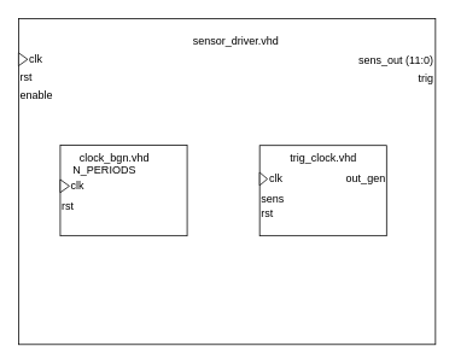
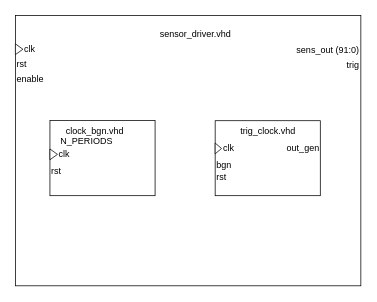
  <mxCell id="0" />
  <mxCell id="1" parent="0" />
  <mxCell id="2" value="" style="rounded=0;whiteSpace=wrap;html=1;" vertex="1" parent="1"><mxGeometry x="20" y="20" width="460" height="360" as="geometry" /></mxCell>
  <mxCell id="3" value="sensor_driver.vhd" style="text;html=1;align=center;verticalAlign=middle;whiteSpace=wrap;rounded=0;" vertex="1" parent="1"><mxGeometry x="230" y="30" width="60" height="30" as="geometry" /></mxCell>
  <mxCell id="4" value="clk" style="text;html=1;align=left;verticalAlign=middle;whiteSpace=wrap;rounded=0;" vertex="1" parent="1"><mxGeometry x="30" y="50" width="60" height="30" as="geometry" /></mxCell>
  <mxCell id="5" value="rst" style="text;html=1;align=left;verticalAlign=middle;whiteSpace=wrap;rounded=0;" vertex="1" parent="1"><mxGeometry x="20" y="70" width="60" height="30" as="geometry" /></mxCell>
  <mxCell id="6" value="enable" style="text;html=1;align=left;verticalAlign=middle;whiteSpace=wrap;rounded=0;" vertex="1" parent="1"><mxGeometry x="20" y="90" width="60" height="30" as="geometry" /></mxCell>
  <mxCell id="7" value="" style="triangle;whiteSpace=wrap;html=1;fontFamily=Helvetica;fontSize=11;fontColor=default;labelBackgroundColor=default;" vertex="1" parent="1"><mxGeometry x="20" y="57.83" width="10" height="14.34" as="geometry" /></mxCell>
  <mxCell id="8" value="trig" style="text;html=1;align=right;verticalAlign=middle;whiteSpace=wrap;rounded=0;" vertex="1" parent="1"><mxGeometry x="456" y="72.17" width="24" height="30" as="geometry" /></mxCell>
- <mxCell id="9" value="sens_out (11:0)" style="text;html=1;align=right;verticalAlign=middle;whiteSpace=wrap;rounded=0;" vertex="1" parent="1"><mxGeometry x="390" y="52" width="90" height="30" as="geometry" /></mxCell>
+ <mxCell id="9" value="sens_out (91:0)" style="text;html=1;align=right;verticalAlign=middle;whiteSpace=wrap;rounded=0;" vertex="1" parent="1"><mxGeometry x="390" y="52" width="90" height="30" as="geometry" /></mxCell>
  <mxCell id="10" value="" style="group;movable=1;resizable=1;rotatable=1;deletable=1;editable=1;locked=0;connectable=1;" vertex="1" connectable="0" parent="1"><mxGeometry x="66" y="160" width="140" height="100" as="geometry" /></mxCell>
  <mxCell id="11" value="" style="rounded=0;whiteSpace=wrap;html=1;container=0;movable=1;resizable=1;rotatable=1;deletable=1;editable=1;locked=0;connectable=1;" vertex="1" parent="10"><mxGeometry width="140" height="100" as="geometry" /></mxCell>
  <mxCell id="12" value="clock_bgn.vhd" style="text;html=1;align=center;verticalAlign=middle;whiteSpace=wrap;rounded=0;container=0;movable=1;resizable=1;rotatable=1;deletable=1;editable=1;locked=0;connectable=1;" vertex="1" parent="10"><mxGeometry x="30" width="60" height="30" as="geometry" /></mxCell>
  <mxCell id="13" value="N_PERIODS" style="text;html=1;align=center;verticalAlign=middle;whiteSpace=wrap;rounded=0;container=0;movable=1;resizable=1;rotatable=1;deletable=1;editable=1;locked=0;connectable=1;" vertex="1" parent="10"><mxGeometry x="19" y="13.17" width="60" height="30" as="geometry" /></mxCell>
  <mxCell id="14" value="clk" style="text;html=1;align=left;verticalAlign=middle;whiteSpace=wrap;rounded=0;container=0;movable=1;resizable=1;rotatable=1;deletable=1;editable=1;locked=0;connectable=1;" vertex="1" parent="10"><mxGeometry x="10" y="30.0" width="60" height="30" as="geometry" /></mxCell>
  <mxCell id="15" value="" style="triangle;whiteSpace=wrap;html=1;fontFamily=Helvetica;fontSize=11;fontColor=default;labelBackgroundColor=default;container=0;movable=1;resizable=1;rotatable=1;deletable=1;editable=1;locked=0;connectable=1;" vertex="1" parent="10"><mxGeometry y="37.83" width="10" height="14.34" as="geometry" /></mxCell>
  <mxCell id="16" value="rst" style="text;html=1;align=left;verticalAlign=middle;whiteSpace=wrap;rounded=0;container=0;movable=1;resizable=1;rotatable=1;deletable=1;editable=1;locked=0;connectable=1;" vertex="1" parent="10"><mxGeometry y="52.17" width="60" height="30" as="geometry" /></mxCell>
  <mxCell id="17" value="" style="group;movable=1;resizable=1;rotatable=1;deletable=1;editable=1;locked=0;connectable=1;" vertex="1" connectable="0" parent="1"><mxGeometry x="286" y="160" width="141" height="100" as="geometry" /></mxCell>
  <mxCell id="18" value="" style="rounded=0;whiteSpace=wrap;html=1;movable=1;resizable=1;rotatable=1;deletable=1;editable=1;locked=0;connectable=1;" vertex="1" parent="17"><mxGeometry y="0.17" width="140" height="99.83" as="geometry" /></mxCell>
  <mxCell id="19" value="trig_clock.vhd" style="text;html=1;align=center;verticalAlign=middle;whiteSpace=wrap;rounded=0;movable=1;resizable=1;rotatable=1;deletable=1;editable=1;locked=0;connectable=1;" vertex="1" parent="17"><mxGeometry x="44.5" width="51" height="29.949" as="geometry" /></mxCell>
  <mxCell id="20" value="clk" style="text;html=1;align=left;verticalAlign=middle;whiteSpace=wrap;rounded=0;movable=1;resizable=1;rotatable=1;deletable=1;editable=1;locked=0;connectable=1;" vertex="1" parent="17"><mxGeometry x="8.5" y="22.132" width="51" height="29.949" as="geometry" /></mxCell>
  <mxCell id="21" value="" style="triangle;whiteSpace=wrap;html=1;fontFamily=Helvetica;fontSize=11;fontColor=default;labelBackgroundColor=default;movable=1;resizable=1;rotatable=1;deletable=1;editable=1;locked=0;connectable=1;" vertex="1" parent="17"><mxGeometry y="29.949" width="8.5" height="14.316" as="geometry" /></mxCell>
- <mxCell id="22" value="sens" style="text;html=1;align=left;verticalAlign=middle;whiteSpace=wrap;rounded=0;movable=1;resizable=1;rotatable=1;deletable=1;editable=1;locked=0;connectable=1;" vertex="1" parent="17"><mxGeometry y="44.265" width="51" height="29.949" as="geometry" /></mxCell>
+ <mxCell id="22" value="bgn" style="text;html=1;align=left;verticalAlign=middle;whiteSpace=wrap;rounded=0;movable=1;resizable=1;rotatable=1;deletable=1;editable=1;locked=0;connectable=1;" vertex="1" parent="17"><mxGeometry y="44.265" width="51" height="29.949" as="geometry" /></mxCell>
  <mxCell id="23" value="rst" style="text;html=1;align=left;verticalAlign=middle;whiteSpace=wrap;rounded=0;movable=1;resizable=1;rotatable=1;deletable=1;editable=1;locked=0;connectable=1;" vertex="1" parent="17"><mxGeometry y="60.068" width="51" height="29.949" as="geometry" /></mxCell>
  <mxCell id="24" value="out_gen" style="text;html=1;align=right;verticalAlign=middle;whiteSpace=wrap;rounded=0;movable=1;resizable=1;rotatable=1;deletable=1;editable=1;locked=0;connectable=1;" vertex="1" parent="17"><mxGeometry x="90" y="22.132" width="51" height="29.949" as="geometry" /></mxCell>
